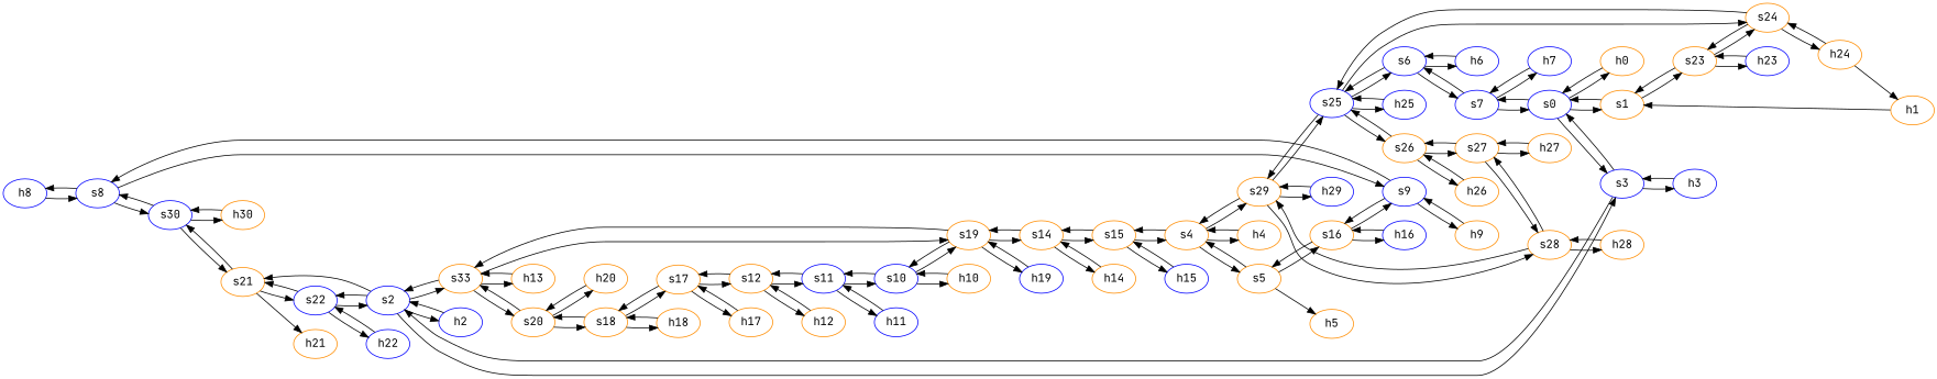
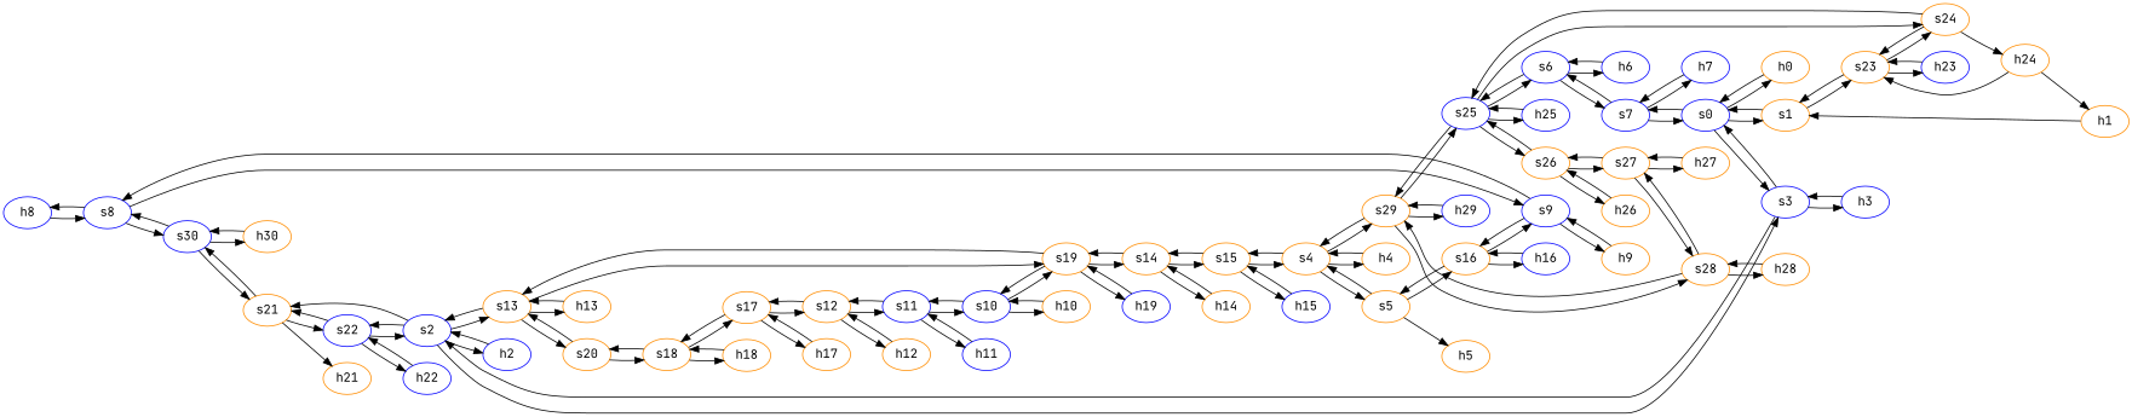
  strict digraph {
    fontname="JetBrains Mono"
    rankdir=LR
    node [color=darkorange fontname="JetBrains Mono" type=host]
    edge [capacity="1Gbps" cost=1 dst_port=1 fontname="JetBrains Mono" src_port=1]
    h8 [color=blue ip="111.0.8.8" mac="00:00:00:00:8:8"]
    s8 [color=blue type=switch]
    s9 [color=blue type=switch]
    s30 [color=blue type=switch]
    h9 [ip="111.0.9.9" mac="00:00:00:00:9:9"]
    s16 [type=switch]
    s21 [type=switch]
    h30 [ip="111.0.30.30" mac="00:00:00:00:30:30"]
    s5 [type=switch]
    h16 [color=blue ip="111.0.16.16" mac="00:00:00:00:16:16"]
    h26 [ip="111.0.26.26" mac="00:00:00:00:26:26"]
    s26 [type=switch]
    s25 [color=blue type=switch]
    s27 [type=switch]
    s6 [color=blue type=switch]
    s29 [type=switch]
    s24 [type=switch]
    h25 [color=blue ip="111.0.25.25" mac="00:00:00:00:25:25"]
    s28 [type=switch]
    h27 [ip="111.0.27.27" mac="00:00:00:00:27:27"]
    h2 [color=blue ip="111.0.2.2" mac="00:00:00:00:2:2"]
    s2 [color=blue type=switch]
    s3 [color=blue type=switch]
    s22 [color=blue type=switch]
-   s13 [type=switch label=s33]
+   s13 [type=switch]
    h3 [color=blue ip="111.0.3.3" mac="00:00:00:00:3:3"]
    s0 [color=blue type=switch]
    h22 [color=blue ip="111.0.22.22" mac="00:00:00:00:22:22"]
    s20 [type=switch]
    s19 [type=switch]
    h13 [ip="111.0.13.13" mac="00:00:00:00:13:13"]
    h0 [ip="111.0.0.0" mac="00:00:00:00:0:0"]
    s1 [type=switch]
    s7 [color=blue type=switch]
    s23 [type=switch]
    h7 [color=blue ip="111.0.7.7" mac="00:00:00:00:7:7"]
    h1 [ip="111.0.1.1" mac="00:00:00:00:1:1"]
    h23 [color=blue ip="111.0.23.23" mac="00:00:00:00:23:23"]
    h6 [color=blue ip="111.0.6.6" mac="00:00:00:00:6:6"]
    h4 [ip="111.0.4.4" mac="00:00:00:00:4:4"]
    s4 [type=switch]
    s15 [type=switch]
    h5 [ip="111.0.5.5" mac="00:00:00:00:5:5"]
    h29 [color=blue ip="111.0.29.29" mac="00:00:00:00:29:29"]
    s14 [type=switch]
    h15 [color=blue ip="111.0.15.15" mac="00:00:00:00:15:15"]
    h24 [ip="111.0.24.24" mac="00:00:00:00:24:24"]
    h21 [ip="111.0.21.21" mac="00:00:00:00:21:21"]
    h28 [ip="111.0.28.28" mac="00:00:00:00:28:28"]
-   h20 [ip="111.0.20.20" mac="00:00:00:00:20:20"]
    s18 [type=switch]
    s10 [color=blue type=switch]
    h19 [color=blue ip="111.0.19.19" mac="00:00:00:00:19:19"]
    h14 [ip="111.0.14.14" mac="00:00:00:00:14:14"]
    s17 [type=switch]
    h18 [ip="111.0.18.18" mac="00:00:00:00:18:18"]
    s11 [color=blue type=switch]
    h10 [ip="111.0.10.10" mac="00:00:00:00:10:10"]
    s12 [type=switch]
    h11 [color=blue ip="111.0.11.11" mac="00:00:00:00:11:11"]
    h17 [ip="111.0.17.17" mac="00:00:00:00:17:17"]
    h12 [ip="111.0.12.12" mac="00:00:00:00:12:12"]
    h8 -> s8
    s8 -> h8
    s8 -> s9 [dst_port=2 src_port=2]
    s8 -> s30 [dst_port=2 src_port=3]
    s9 -> s8 [dst_port=2 src_port=2]
    s9 -> h9
    s9 -> s16 [dst_port=3 src_port=3]
    s30 -> s8 [dst_port=3 src_port=2]
    s30 -> s21 [dst_port=3 src_port=3]
    s30 -> h30
    h9 -> s9
    s16 -> s9 [dst_port=3 src_port=3]
    s16 -> s5 [dst_port=3 src_port=2]
    s16 -> h16
    s21 -> s30 [dst_port=3 src_port=3]
    s21 -> s22 [dst_port=3 src_port=2]
    s21 -> h21
    h30 -> s30
    s5 -> s16 [dst_port=2 src_port=3]
    s5 -> s4 [dst_port=4 src_port=2]
    s5 -> h5
    h16 -> s16
    h26 -> s26
    s26 -> h26
    s26 -> s25 [dst_port=4 src_port=2]
    s26 -> s27 [dst_port=2 src_port=3]
    s25 -> s26 [dst_port=2 src_port=4]
    s25 -> s6 [dst_port=2 src_port=2]
    s25 -> s29 [dst_port=3 src_port=5]
    s25 -> s24 [dst_port=3 src_port=3]
    s25 -> h25
    s27 -> s26 [dst_port=3 src_port=2]
    s27 -> s28 [dst_port=2 src_port=3]
    s27 -> h27
    s6 -> s25 [dst_port=2 src_port=2]
    s6 -> s7 [dst_port=3 src_port=3]
    s6 -> h6
    s29 -> s25 [dst_port=5 src_port=3]
    s29 -> s28 [dst_port=3 src_port=4]
    s29 -> s4 [dst_port=3 src_port=2]
    s29 -> h29
    s24 -> s25 [dst_port=3 src_port=3]
    s24 -> s23 [dst_port=3 src_port=2]
    s24 -> h24
    h25 -> s25
    s28 -> s27 [dst_port=3 src_port=2]
    s28 -> s29 [dst_port=4 src_port=3]
    s28 -> h28
    h27 -> s27
    h2 -> s2
    s2 -> s21
    s2 -> h2
    s2 -> s3 [dst_port=3 src_port=2]
    s2 -> s22 [dst_port=2 src_port=4]
    s2 -> s13 [dst_port=2 src_port=3]
    s3 -> s2 [dst_port=2 src_port=3]
    s3 -> h3
    s3 -> s0 [dst_port=3 src_port=2]
    s22 -> s21 [dst_port=2 src_port=3]
    s22 -> s2 [dst_port=4 src_port=2]
    s22 -> h22
    s13 -> s2 [dst_port=3 src_port=2]
    s13 -> s20 [dst_port=2 src_port=4]
    s13 -> s19 [dst_port=4 src_port=3]
    s13 -> h13
    h3 -> s3
    s0 -> s3 [dst_port=2 src_port=3]
    s0 -> h0
    s0 -> s1 [dst_port=2 src_port=2]
    s0 -> s7 [dst_port=2 src_port=4]
    h22 -> s22
    s20 -> s13 [dst_port=4 src_port=2]
-   s20 -> h20
    s20 -> s18 [dst_port=4 src_port=3]
    s19 -> s13 [dst_port=3 src_port=4]
    s19 -> s14 [dst_port=2 src_port=5]
    s19 -> s10 [dst_port=5 src_port=3]
    s19 -> h19
    h13 -> s13
    h0 -> s0
    s1 -> s0 [dst_port=2 src_port=2]
    s1 -> s23 [dst_port=2 src_port=3]
    s7 -> s6 [dst_port=3 src_port=3]
    s7 -> s0 [dst_port=4 src_port=2]
    s7 -> h7
    s23 -> s24 [dst_port=2 src_port=3]
    s23 -> s1 [dst_port=3 src_port=2]
    s23 -> h23
    h7 -> s7
    h1 -> s1
    h23 -> s23
    h6 -> s6
    h4 -> s4
    s4 -> s5 [dst_port=2 src_port=4]
    s4 -> s29 [dst_port=2 src_port=3]
    s4 -> h4
    s4 -> s15 [dst_port=2 src_port=2]
    s15 -> s4 [dst_port=2 src_port=2]
    s15 -> s14 [dst_port=3 src_port=3]
    s15 -> h15
    h29 -> s29
    s14 -> s19 [dst_port=5 src_port=2]
    s14 -> s15 [dst_port=3 src_port=3]
    s14 -> h14
    h15 -> s15
-   h24 -> s24
+   h24 -> s23
    h24 -> h1
    h28 -> s28
-   h20 -> s20
    s18 -> s20 [dst_port=3 src_port=4]
    s18 -> s17 [dst_port=4 src_port=3]
    s18 -> h18
    s10 -> s19 [dst_port=3 src_port=5]
    s10 -> s11 [dst_port=3 src_port=3]
    s10 -> h10
    h19 -> s19
    h14 -> s14
    s17 -> s18 [dst_port=3 src_port=4]
    s17 -> s12 [dst_port=3 src_port=2]
    s17 -> h17
    h18 -> s18
    s11 -> s10 [dst_port=3 src_port=3]
    s11 -> s12 [dst_port=2 src_port=4]
    s11 -> h11
    h10 -> s10
    s12 -> s17 [dst_port=2 src_port=3]
    s12 -> s11 [dst_port=4 src_port=2]
    s12 -> h12
    h11 -> s11
    h17 -> s17
    h12 -> s12
  }
